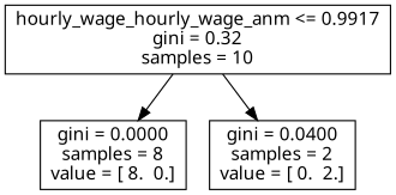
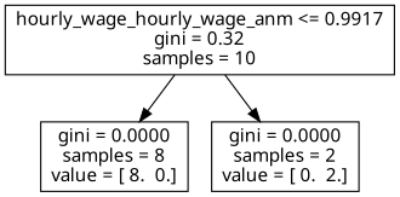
  digraph {
    fontname="Noto Sans"
    node [shape=box fontname="Noto Sans"]
    edge [fontname="Noto Sans"]
    n1 [label="hourly_wage_hourly_wage_anm <= 0.9917\ngini = 0.32\nsamples = 10"]
    n2 [label="gini = 0.0000\nsamples = 8\nvalue = [ 8.  0.]"]
-   n3 [label="gini = 0.0400\nsamples = 2\nvalue = [ 0.  2.]"]
+   n3 [label="gini = 0.0000\nsamples = 2\nvalue = [ 0.  2.]"]
    n1 -> n2
    n1 -> n3
  }
